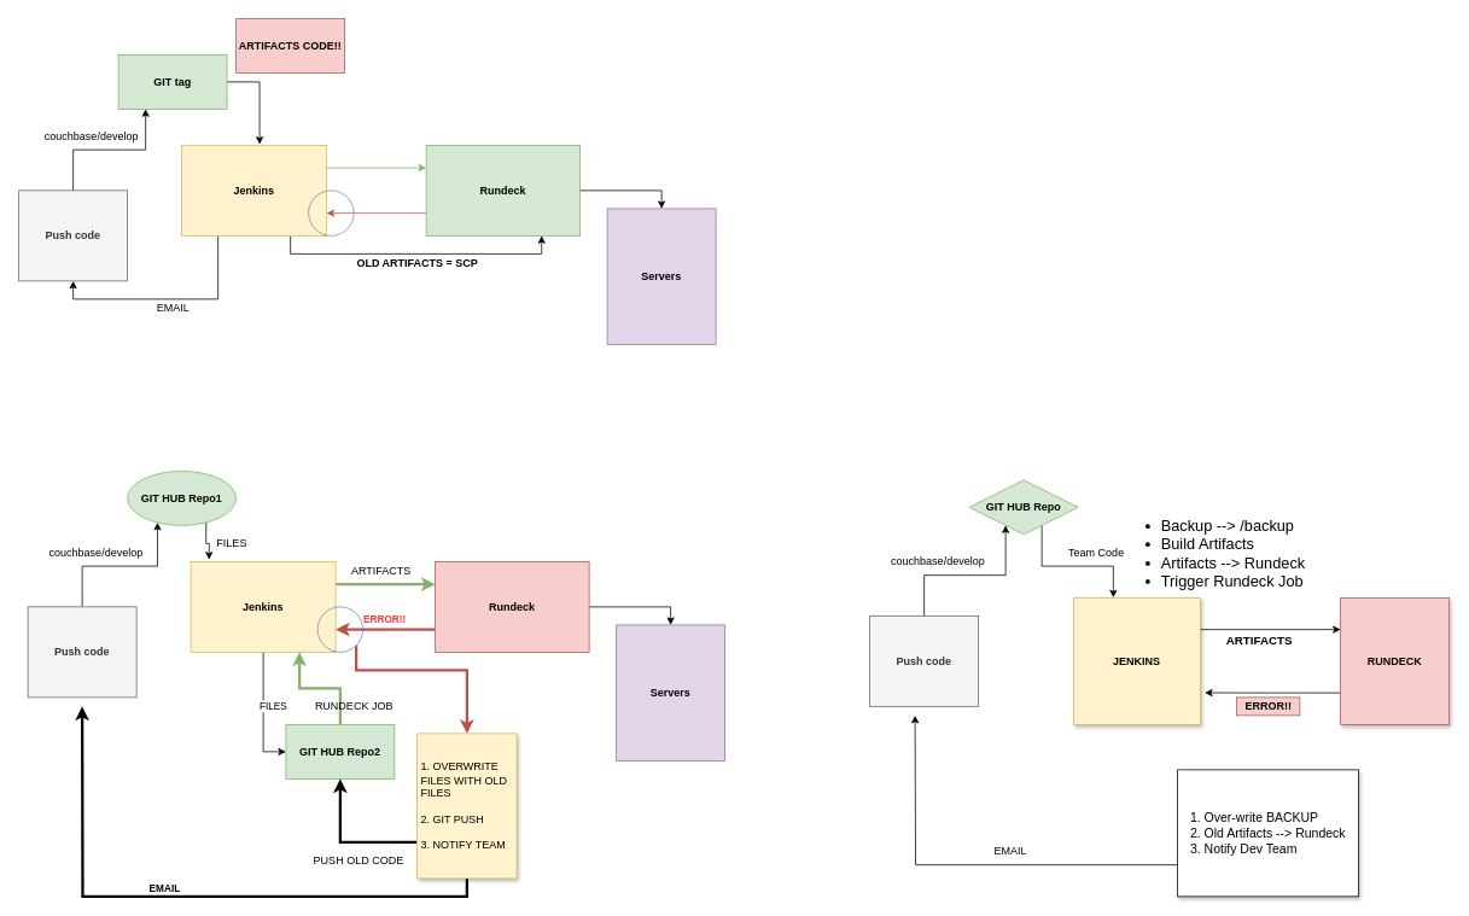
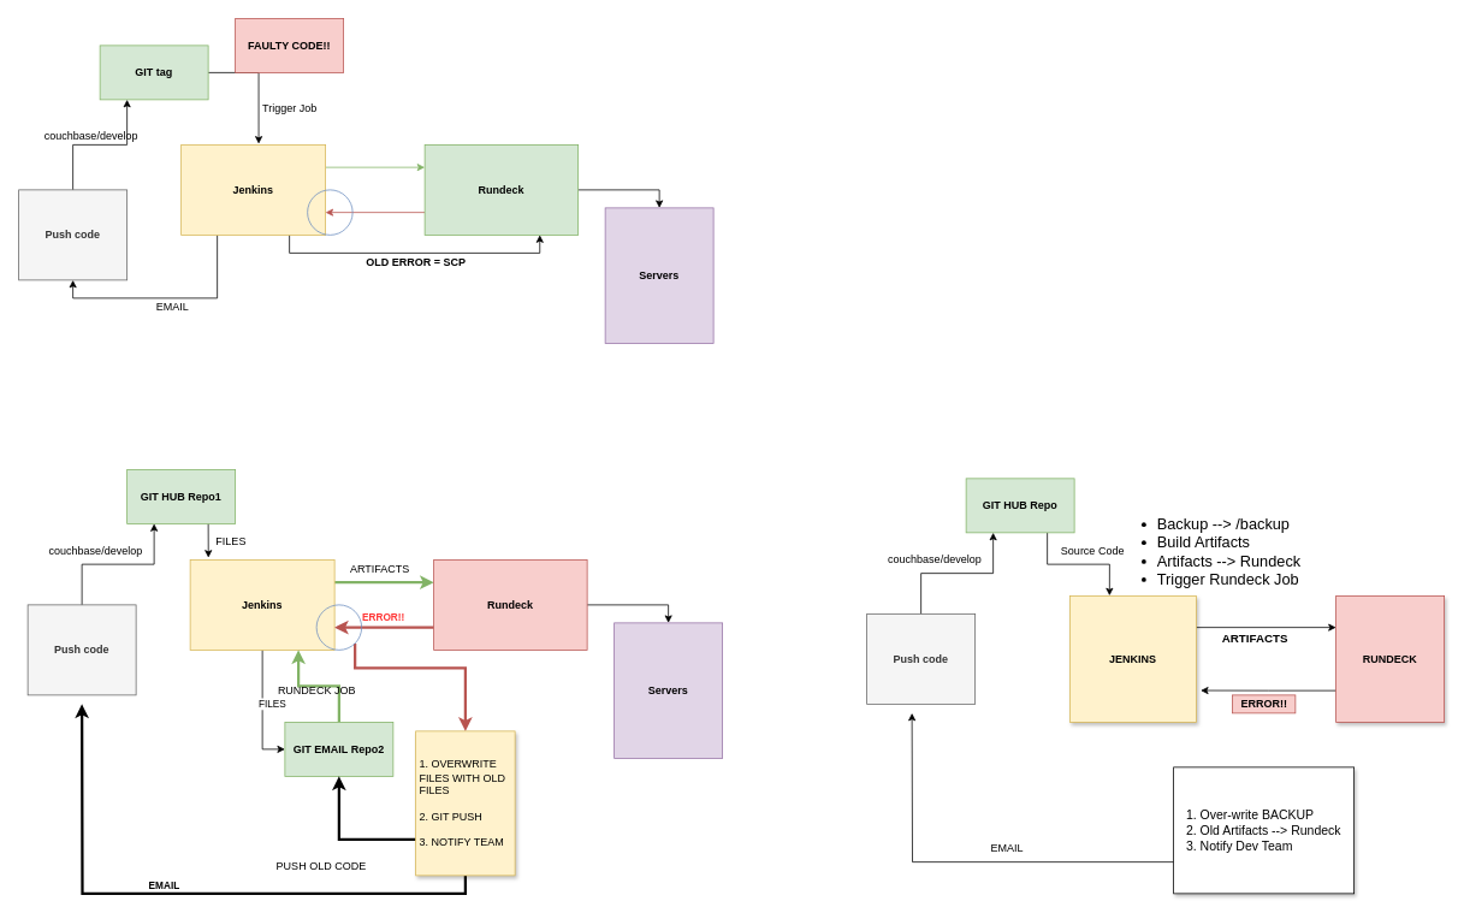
  <mxCell id="0" />
  <mxCell id="1" parent="0" />
  <mxCell id="2" style="edgeStyle=orthogonalEdgeStyle;rounded=0;orthogonalLoop=1;jettySize=auto;html=1;exitX=1;exitY=0.5;exitDx=0;exitDy=0;entryX=0.537;entryY=-0.011;entryDx=0;entryDy=0;entryPerimeter=0;" edge="1" parent="1" source="3" target="7"><mxGeometry relative="1" as="geometry" /></mxCell>
- <mxCell id="3" value="&lt;b&gt;GIT tag&lt;/b&gt;" style="rounded=0;whiteSpace=wrap;html=1;fillColor=#d5e8d4;strokeColor=#82b366;" vertex="1" parent="1"><mxGeometry x="130" y="60" width="120" height="60" as="geometry" /></mxCell>
+ <mxCell id="3" value="&lt;b&gt;GIT tag&lt;/b&gt;" style="rounded=0;whiteSpace=wrap;html=1;fillColor=#d5e8d4;strokeColor=#82b366;" vertex="1" parent="1"><mxGeometry x="110" y="50" width="120" height="60" as="geometry" /></mxCell>
  <mxCell id="4" style="edgeStyle=orthogonalEdgeStyle;rounded=0;orthogonalLoop=1;jettySize=auto;html=1;exitX=1;exitY=0.25;exitDx=0;exitDy=0;entryX=0;entryY=0.25;entryDx=0;entryDy=0;fillColor=#d5e8d4;strokeColor=#82b366;" edge="1" parent="1" source="7" target="11"><mxGeometry relative="1" as="geometry" /></mxCell>
  <mxCell id="5" style="edgeStyle=orthogonalEdgeStyle;rounded=0;orthogonalLoop=1;jettySize=auto;html=1;exitX=0.75;exitY=1;exitDx=0;exitDy=0;entryX=0.75;entryY=1;entryDx=0;entryDy=0;" edge="1" parent="1" source="7" target="11"><mxGeometry relative="1" as="geometry" /></mxCell>
  <mxCell id="6" style="edgeStyle=orthogonalEdgeStyle;rounded=0;orthogonalLoop=1;jettySize=auto;html=1;exitX=0.25;exitY=1;exitDx=0;exitDy=0;entryX=0.5;entryY=1;entryDx=0;entryDy=0;" edge="1" parent="1" source="7" target="14"><mxGeometry relative="1" as="geometry" /></mxCell>
  <mxCell id="7" value="&lt;b&gt;Jenkins&lt;/b&gt;" style="rounded=0;whiteSpace=wrap;html=1;fillColor=#fff2cc;strokeColor=#d6b656;" vertex="1" parent="1"><mxGeometry x="200" y="160" width="160" height="100" as="geometry" /></mxCell>
+ <mxCell id="8" value="Trigger Job" style="text;html=1;align=center;verticalAlign=middle;resizable=0;points=[];autosize=1;" vertex="1" parent="1"><mxGeometry x="280" y="110" width="80" height="20" as="geometry" /></mxCell>
  <mxCell id="9" style="edgeStyle=orthogonalEdgeStyle;rounded=0;orthogonalLoop=1;jettySize=auto;html=1;exitX=0;exitY=0.75;exitDx=0;exitDy=0;entryX=1;entryY=0.75;entryDx=0;entryDy=0;fillColor=#f8cecc;strokeColor=#b85450;" edge="1" parent="1" source="11" target="7"><mxGeometry relative="1" as="geometry" /></mxCell>
  <mxCell id="10" style="edgeStyle=orthogonalEdgeStyle;rounded=0;orthogonalLoop=1;jettySize=auto;html=1;exitX=1;exitY=0.5;exitDx=0;exitDy=0;entryX=0.5;entryY=0;entryDx=0;entryDy=0;" edge="1" parent="1" source="11" target="16"><mxGeometry relative="1" as="geometry" /></mxCell>
  <mxCell id="11" value="&lt;b&gt;Rundeck&lt;/b&gt;" style="rounded=0;whiteSpace=wrap;html=1;fillColor=#d5e8d4;strokeColor=#82b366;" vertex="1" parent="1"><mxGeometry x="470" y="160" width="170" height="100" as="geometry" /></mxCell>
  <mxCell id="12" value="" style="ellipse;whiteSpace=wrap;html=1;fillColor=none;strokeColor=#6c8ebf;" vertex="1" parent="1"><mxGeometry x="340" y="210" width="50" height="50" as="geometry" /></mxCell>
  <mxCell id="13" style="edgeStyle=orthogonalEdgeStyle;rounded=0;orthogonalLoop=1;jettySize=auto;html=1;exitX=0.5;exitY=0;exitDx=0;exitDy=0;entryX=0.25;entryY=1;entryDx=0;entryDy=0;" edge="1" parent="1" source="14" target="3"><mxGeometry relative="1" as="geometry" /></mxCell>
  <mxCell id="14" value="&lt;b&gt;Push code&lt;/b&gt;" style="rounded=0;whiteSpace=wrap;html=1;fillColor=#f5f5f5;strokeColor=#666666;fontColor=#333333;" vertex="1" parent="1"><mxGeometry x="20" y="210" width="120" height="100" as="geometry" /></mxCell>
  <mxCell id="15" value="couchbase/develop" style="text;html=1;align=center;verticalAlign=middle;resizable=0;points=[];autosize=1;" vertex="1" parent="1"><mxGeometry x="40" y="140" width="120" height="20" as="geometry" /></mxCell>
  <mxCell id="16" value="&lt;b&gt;Servers&lt;/b&gt;" style="rounded=0;whiteSpace=wrap;html=1;fillColor=#e1d5e7;strokeColor=#9673a6;" vertex="1" parent="1"><mxGeometry x="670" y="230" width="120" height="150" as="geometry" /></mxCell>
- <mxCell id="17" value="&lt;b&gt;OLD ARTIFACTS = SCP&lt;/b&gt;" style="text;html=1;align=center;verticalAlign=middle;resizable=0;points=[];autosize=1;" vertex="1" parent="1"><mxGeometry x="385" y="280" width="150" height="20" as="geometry" /></mxCell>
+ <mxCell id="17" value="&lt;b&gt;OLD ERROR = SCP&lt;/b&gt;" style="text;html=1;align=center;verticalAlign=middle;resizable=0;points=[];autosize=1;" vertex="1" parent="1"><mxGeometry x="385" y="280" width="150" height="20" as="geometry" /></mxCell>
  <mxCell id="18" value="EMAIL" style="text;html=1;align=center;verticalAlign=middle;resizable=0;points=[];autosize=1;" vertex="1" parent="1"><mxGeometry x="165" y="330" width="50" height="20" as="geometry" /></mxCell>
- <mxCell id="19" value="&lt;b&gt;ARTIFACTS CODE!!&lt;/b&gt;" style="rounded=0;whiteSpace=wrap;html=1;fillColor=#f8cecc;strokeColor=#b85450;" vertex="1" parent="1"><mxGeometry x="260" y="20" width="120" height="60" as="geometry" /></mxCell>
+ <mxCell id="19" value="&lt;b&gt;FAULTY CODE!!&lt;/b&gt;" style="rounded=0;whiteSpace=wrap;html=1;fillColor=#f8cecc;strokeColor=#b85450;" vertex="1" parent="1"><mxGeometry x="260" y="20" width="120" height="60" as="geometry" /></mxCell>
  <mxCell id="20" style="edgeStyle=orthogonalEdgeStyle;rounded=0;orthogonalLoop=1;jettySize=auto;html=1;exitX=0.75;exitY=1;exitDx=0;exitDy=0;entryX=0.126;entryY=-0.023;entryDx=0;entryDy=0;entryPerimeter=0;fillColor=#d5e8d4;strokeColor=#000000;" edge="1" parent="1" source="21" target="25"><mxGeometry relative="1" as="geometry" /></mxCell>
- <mxCell id="21" value="&lt;b&gt;GIT HUB Repo1&lt;/b&gt;" style="ellipse;whiteSpace=wrap;html=1;fillColor=#d5e8d4;strokeColor=#82b366;" vertex="1" parent="1"><mxGeometry x="140" y="520" width="120" height="60" as="geometry" /></mxCell>
+ <mxCell id="21" value="&lt;b&gt;GIT HUB Repo1&lt;/b&gt;" style="rounded=0;whiteSpace=wrap;html=1;fillColor=#d5e8d4;strokeColor=#82b366;" vertex="1" parent="1"><mxGeometry x="140" y="520" width="120" height="60" as="geometry" /></mxCell>
  <mxCell id="22" style="edgeStyle=orthogonalEdgeStyle;rounded=0;orthogonalLoop=1;jettySize=auto;html=1;exitX=1;exitY=0.25;exitDx=0;exitDy=0;entryX=0;entryY=0.25;entryDx=0;entryDy=0;fillColor=#d5e8d4;strokeColor=#82b366;strokeWidth=3;" edge="1" parent="1" source="25" target="29"><mxGeometry relative="1" as="geometry" /></mxCell>
  <mxCell id="23" style="edgeStyle=orthogonalEdgeStyle;rounded=0;orthogonalLoop=1;jettySize=auto;html=1;exitX=0.5;exitY=1;exitDx=0;exitDy=0;entryX=0;entryY=0.5;entryDx=0;entryDy=0;" edge="1" parent="1" source="25" target="37"><mxGeometry relative="1" as="geometry" /></mxCell>
  <mxCell id="24" value="FILES" style="edgeLabel;html=1;align=center;verticalAlign=middle;resizable=0;points=[];" vertex="1" connectable="0" parent="23"><mxGeometry x="0.773" y="51" relative="1" as="geometry"><mxPoint as="offset" /></mxGeometry></mxCell>
  <mxCell id="25" value="&lt;b&gt;Jenkins&lt;/b&gt;" style="rounded=0;whiteSpace=wrap;html=1;fillColor=#fff2cc;strokeColor=#d6b656;" vertex="1" parent="1"><mxGeometry x="210" y="620" width="160" height="100" as="geometry" /></mxCell>
  <mxCell id="26" style="edgeStyle=orthogonalEdgeStyle;rounded=0;orthogonalLoop=1;jettySize=auto;html=1;exitX=0;exitY=0.75;exitDx=0;exitDy=0;entryX=1;entryY=0.75;entryDx=0;entryDy=0;fillColor=#f8cecc;strokeColor=#b85450;strokeWidth=3;" edge="1" parent="1" source="29" target="25"><mxGeometry relative="1" as="geometry" /></mxCell>
  <mxCell id="27" value="&lt;b&gt;&lt;font color=&quot;#ff3333&quot;&gt;ERROR!!&lt;/font&gt;&lt;/b&gt;" style="edgeLabel;html=1;align=center;verticalAlign=middle;resizable=0;points=[];" vertex="1" connectable="0" parent="26"><mxGeometry x="0.039" y="-12" relative="1" as="geometry"><mxPoint as="offset" /></mxGeometry></mxCell>
  <mxCell id="28" style="edgeStyle=orthogonalEdgeStyle;rounded=0;orthogonalLoop=1;jettySize=auto;html=1;exitX=1;exitY=0.5;exitDx=0;exitDy=0;entryX=0.5;entryY=0;entryDx=0;entryDy=0;" edge="1" parent="1" source="29" target="35"><mxGeometry relative="1" as="geometry" /></mxCell>
  <mxCell id="29" value="&lt;b&gt;Rundeck&lt;/b&gt;" style="rounded=0;whiteSpace=wrap;html=1;fillColor=#f8cecc;strokeColor=#b85450;" vertex="1" parent="1"><mxGeometry x="480" y="620" width="170" height="100" as="geometry" /></mxCell>
  <mxCell id="30" style="edgeStyle=orthogonalEdgeStyle;rounded=0;orthogonalLoop=1;jettySize=auto;html=1;exitX=1;exitY=1;exitDx=0;exitDy=0;entryX=0.5;entryY=0;entryDx=0;entryDy=0;strokeColor=#b85450;strokeWidth=3;fillColor=#f8cecc;" edge="1" parent="1" source="31" target="43"><mxGeometry relative="1" as="geometry"><Array as="points"><mxPoint x="393" y="740" /><mxPoint x="515" y="740" /></Array></mxGeometry></mxCell>
  <mxCell id="31" value="" style="ellipse;whiteSpace=wrap;html=1;fillColor=none;strokeColor=#6c8ebf;" vertex="1" parent="1"><mxGeometry x="350" y="670" width="50" height="50" as="geometry" /></mxCell>
  <mxCell id="32" style="edgeStyle=orthogonalEdgeStyle;rounded=0;orthogonalLoop=1;jettySize=auto;html=1;exitX=0.5;exitY=0;exitDx=0;exitDy=0;entryX=0.25;entryY=1;entryDx=0;entryDy=0;" edge="1" parent="1" source="33" target="21"><mxGeometry relative="1" as="geometry" /></mxCell>
  <mxCell id="33" value="&lt;b&gt;Push code&lt;/b&gt;" style="rounded=0;whiteSpace=wrap;html=1;fillColor=#f5f5f5;strokeColor=#666666;fontColor=#333333;" vertex="1" parent="1"><mxGeometry x="30" y="670" width="120" height="100" as="geometry" /></mxCell>
  <mxCell id="34" value="couchbase/develop" style="text;html=1;align=center;verticalAlign=middle;resizable=0;points=[];autosize=1;" vertex="1" parent="1"><mxGeometry x="45" y="600" width="120" height="20" as="geometry" /></mxCell>
  <mxCell id="35" value="&lt;b&gt;Servers&lt;/b&gt;" style="rounded=0;whiteSpace=wrap;html=1;fillColor=#e1d5e7;strokeColor=#9673a6;" vertex="1" parent="1"><mxGeometry x="680" y="690" width="120" height="150" as="geometry" /></mxCell>
  <mxCell id="36" style="edgeStyle=orthogonalEdgeStyle;rounded=0;orthogonalLoop=1;jettySize=auto;html=1;exitX=0.5;exitY=0;exitDx=0;exitDy=0;entryX=0.75;entryY=1;entryDx=0;entryDy=0;strokeWidth=3;fillColor=#d5e8d4;strokeColor=#82b366;" edge="1" parent="1" source="37" target="25"><mxGeometry relative="1" as="geometry" /></mxCell>
- <mxCell id="37" value="&lt;b&gt;GIT HUB Repo2&lt;/b&gt;" style="rounded=0;whiteSpace=wrap;html=1;fillColor=#d5e8d4;strokeColor=#82b366;" vertex="1" parent="1"><mxGeometry x="315" y="800" width="120" height="60" as="geometry" /></mxCell>
+ <mxCell id="37" value="&lt;b&gt;GIT EMAIL Repo2&lt;/b&gt;" style="rounded=0;whiteSpace=wrap;html=1;fillColor=#d5e8d4;strokeColor=#82b366;" vertex="1" parent="1"><mxGeometry x="315" y="800" width="120" height="60" as="geometry" /></mxCell>
  <mxCell id="38" value="ARTIFACTS" style="text;html=1;align=center;verticalAlign=middle;resizable=0;points=[];autosize=1;" vertex="1" parent="1"><mxGeometry x="380" y="620" width="80" height="20" as="geometry" /></mxCell>
- <mxCell id="39" value="RUNDECK JOB" style="text;html=1;align=center;verticalAlign=middle;resizable=0;points=[];autosize=1;" vertex="1" parent="1"><mxGeometry x="340" y="770" width="100" height="20" as="geometry" /></mxCell>
+ <mxCell id="39" value="RUNDECK JOB" style="text;html=1;align=center;verticalAlign=middle;resizable=0;points=[];autosize=1;" vertex="1" parent="1"><mxGeometry x="300" y="755" width="100" height="20" as="geometry" /></mxCell>
  <mxCell id="40" style="edgeStyle=orthogonalEdgeStyle;rounded=0;orthogonalLoop=1;jettySize=auto;html=1;exitX=0;exitY=0.75;exitDx=0;exitDy=0;entryX=0.5;entryY=1;entryDx=0;entryDy=0;strokeColor=#000000;strokeWidth=3;" edge="1" parent="1" source="43" target="37"><mxGeometry relative="1" as="geometry" /></mxCell>
  <mxCell id="41" style="edgeStyle=orthogonalEdgeStyle;rounded=0;orthogonalLoop=1;jettySize=auto;html=1;exitX=0.5;exitY=1;exitDx=0;exitDy=0;strokeColor=#000000;strokeWidth=3;" edge="1" parent="1" source="43"><mxGeometry relative="1" as="geometry"><mxPoint x="90" y="780" as="targetPoint" /></mxGeometry></mxCell>
  <mxCell id="42" value="&lt;b&gt;EMAIL&lt;/b&gt;" style="edgeLabel;html=1;align=center;verticalAlign=middle;resizable=0;points=[];" vertex="1" connectable="0" parent="41"><mxGeometry x="0.085" y="-10" relative="1" as="geometry"><mxPoint as="offset" /></mxGeometry></mxCell>
  <mxCell id="43" value="&lt;div style=&quot;text-align: left&quot;&gt;&lt;span&gt;&amp;nbsp;1. OVERWRITE&amp;nbsp; &amp;nbsp; &amp;nbsp; &amp;nbsp;FILES WITH OLD&amp;nbsp; &amp;nbsp;FILES&lt;/span&gt;&lt;/div&gt;&lt;div style=&quot;text-align: left&quot;&gt;&lt;span&gt;&lt;br&gt;&lt;/span&gt;&lt;/div&gt;&lt;div style=&quot;text-align: left&quot;&gt;&lt;span&gt;&amp;nbsp;2. GIT PUSH&lt;/span&gt;&lt;/div&gt;&lt;div style=&quot;text-align: left&quot;&gt;&lt;span&gt;&lt;br&gt;&lt;/span&gt;&lt;/div&gt;&lt;div style=&quot;text-align: left&quot;&gt;&lt;span&gt;&amp;nbsp;3. NOTIFY TEAM&amp;nbsp;&lt;/span&gt;&lt;/div&gt;" style="rounded=0;whiteSpace=wrap;html=1;fillColor=#fff2cc;shadow=1;glass=0;comic=0;strokeColor=#d6b656;" vertex="1" parent="1"><mxGeometry x="460" y="810" width="110" height="160" as="geometry" /></mxCell>
- <mxCell id="44" value="PUSH OLD CODE" style="text;html=1;align=center;verticalAlign=middle;resizable=0;points=[];autosize=1;" vertex="1" parent="1"><mxGeometry x="340" y="940" width="110" height="20" as="geometry" /></mxCell>
+ <mxCell id="44" value="PUSH OLD CODE" style="text;html=1;align=center;verticalAlign=middle;resizable=0;points=[];autosize=1;" vertex="1" parent="1"><mxGeometry x="300" y="950" width="110" height="20" as="geometry" /></mxCell>
  <mxCell id="45" value="FILES" style="text;html=1;align=center;verticalAlign=middle;resizable=0;points=[];autosize=1;" vertex="1" parent="1"><mxGeometry x="230" y="590" width="50" height="20" as="geometry" /></mxCell>
  <mxCell id="46" style="edgeStyle=orthogonalEdgeStyle;rounded=0;orthogonalLoop=1;jettySize=auto;html=1;exitX=0.75;exitY=1;exitDx=0;exitDy=0;entryX=0.314;entryY=-0.002;entryDx=0;entryDy=0;entryPerimeter=0;strokeColor=#000000;strokeWidth=1;" edge="1" parent="1" source="47" target="53"><mxGeometry relative="1" as="geometry" /></mxCell>
- <mxCell id="47" value="&lt;b&gt;GIT HUB Repo&lt;/b&gt;" style="rhombus;whiteSpace=wrap;html=1;fillColor=#d5e8d4;strokeColor=#82b366;" vertex="1" parent="1"><mxGeometry x="1070" y="529.97" width="120" height="60" as="geometry" /></mxCell>
+ <mxCell id="47" value="&lt;b&gt;GIT HUB Repo&lt;/b&gt;" style="rounded=0;whiteSpace=wrap;html=1;fillColor=#d5e8d4;strokeColor=#82b366;" vertex="1" parent="1"><mxGeometry x="1070" y="529.97" width="120" height="60" as="geometry" /></mxCell>
  <mxCell id="48" style="edgeStyle=orthogonalEdgeStyle;rounded=0;orthogonalLoop=1;jettySize=auto;html=1;exitX=0.5;exitY=0;exitDx=0;exitDy=0;entryX=0.25;entryY=1;entryDx=0;entryDy=0;" edge="1" parent="1" source="49" target="47"><mxGeometry relative="1" as="geometry" /></mxCell>
  <mxCell id="49" value="&lt;b&gt;Push code&lt;/b&gt;" style="rounded=0;whiteSpace=wrap;html=1;fillColor=#f5f5f5;strokeColor=#666666;fontColor=#333333;" vertex="1" parent="1"><mxGeometry x="960" y="679.97" width="120" height="100" as="geometry" /></mxCell>
  <mxCell id="50" value="couchbase/develop" style="text;html=1;align=center;verticalAlign=middle;resizable=0;points=[];autosize=1;" vertex="1" parent="1"><mxGeometry x="975" y="609.97" width="120" height="20" as="geometry" /></mxCell>
  <mxCell id="51" style="edgeStyle=orthogonalEdgeStyle;rounded=0;orthogonalLoop=1;jettySize=auto;html=1;exitX=1;exitY=0.25;exitDx=0;exitDy=0;entryX=0;entryY=0.25;entryDx=0;entryDy=0;strokeColor=#000000;strokeWidth=1;" edge="1" parent="1" source="53" target="57"><mxGeometry relative="1" as="geometry" /></mxCell>
  <mxCell id="52" value="&lt;b&gt;&lt;font style=&quot;font-size: 13px&quot;&gt;ARTIFACTS&lt;/font&gt;&lt;/b&gt;" style="edgeLabel;html=1;align=center;verticalAlign=middle;resizable=0;points=[];" vertex="1" connectable="0" parent="51"><mxGeometry x="-0.262" y="-11" relative="1" as="geometry"><mxPoint x="7.35" as="offset" /></mxGeometry></mxCell>
  <mxCell id="53" value="&lt;b&gt;JENKINS&lt;/b&gt;" style="rounded=0;whiteSpace=wrap;html=1;shadow=1;glass=0;comic=0;fillColor=#fff2cc;strokeColor=#d6b656;" vertex="1" parent="1"><mxGeometry x="1185" y="660" width="140" height="140" as="geometry" /></mxCell>
- <mxCell id="54" value="Team Code" style="text;html=1;align=center;verticalAlign=middle;resizable=0;points=[];autosize=1;" vertex="1" parent="1"><mxGeometry x="1165" y="600" width="90" height="20" as="geometry" /></mxCell>
+ <mxCell id="54" value="Source Code" style="text;html=1;align=center;verticalAlign=middle;resizable=0;points=[];autosize=1;" vertex="1" parent="1"><mxGeometry x="1165" y="600" width="90" height="20" as="geometry" /></mxCell>
  <mxCell id="55" value="&lt;ul style=&quot;font-size: 17px&quot;&gt;&lt;li&gt;Backup --&amp;gt; /backup&lt;/li&gt;&lt;li&gt;Build Artifacts&lt;/li&gt;&lt;li&gt;Artifacts --&amp;gt; Rundeck&lt;/li&gt;&lt;li&gt;Trigger Rundeck Job&lt;/li&gt;&lt;/ul&gt;" style="text;strokeColor=none;fillColor=none;html=1;whiteSpace=wrap;verticalAlign=middle;overflow=hidden;rounded=0;shadow=1;glass=0;comic=0;" vertex="1" parent="1"><mxGeometry x="1240" y="544.97" width="290" height="135.03" as="geometry" /></mxCell>
  <mxCell id="56" style="edgeStyle=orthogonalEdgeStyle;rounded=0;orthogonalLoop=1;jettySize=auto;html=1;exitX=0;exitY=0.75;exitDx=0;exitDy=0;strokeColor=#000000;strokeWidth=1;" edge="1" parent="1" source="57"><mxGeometry relative="1" as="geometry"><mxPoint x="1330" y="764.882" as="targetPoint" /></mxGeometry></mxCell>
  <mxCell id="57" value="&lt;b&gt;RUNDECK&lt;/b&gt;" style="rounded=0;whiteSpace=wrap;html=1;shadow=1;glass=0;comic=0;fillColor=#f8cecc;strokeColor=#b85450;" vertex="1" parent="1"><mxGeometry x="1480" y="660" width="120" height="140" as="geometry" /></mxCell>
  <mxCell id="58" value="&lt;b&gt;ERROR!!&lt;/b&gt;" style="text;html=1;align=center;verticalAlign=middle;resizable=0;points=[];autosize=1;fillColor=#f8cecc;strokeColor=#b85450;" vertex="1" parent="1"><mxGeometry x="1365" y="770" width="70" height="20" as="geometry" /></mxCell>
  <mxCell id="59" style="edgeStyle=orthogonalEdgeStyle;rounded=0;orthogonalLoop=1;jettySize=auto;html=1;exitX=0;exitY=0.75;exitDx=0;exitDy=0;strokeColor=#000000;strokeWidth=1;" edge="1" parent="1" source="60"><mxGeometry relative="1" as="geometry"><mxPoint x="1010" y="790" as="targetPoint" /></mxGeometry></mxCell>
  <mxCell id="60" value="&lt;div style=&quot;text-align: left&quot;&gt;&lt;span&gt;&lt;font style=&quot;font-size: 14px&quot;&gt;1. Over-write BACKUP&amp;nbsp;&lt;/font&gt;&lt;/span&gt;&lt;/div&gt;&lt;div style=&quot;text-align: left&quot;&gt;&lt;span&gt;&lt;font style=&quot;font-size: 14px&quot;&gt;2. Old Artifacts --&amp;gt; Rundeck&lt;/font&gt;&lt;/span&gt;&lt;/div&gt;&lt;div style=&quot;text-align: left&quot;&gt;&lt;span&gt;&lt;font style=&quot;font-size: 14px&quot;&gt;3. Notify Dev Team&lt;/font&gt;&lt;/span&gt;&lt;/div&gt;&lt;div style=&quot;text-align: justify&quot;&gt;&lt;/div&gt;" style="rounded=0;whiteSpace=wrap;html=1;shadow=1;glass=0;comic=0;fillColor=#ffffff;" vertex="1" parent="1"><mxGeometry x="1300" y="850" width="200" height="140" as="geometry" /></mxCell>
  <mxCell id="61" value="EMAIL" style="text;html=1;align=center;verticalAlign=middle;resizable=0;points=[];autosize=1;" vertex="1" parent="1"><mxGeometry x="1090" y="930" width="50" height="20" as="geometry" /></mxCell>
